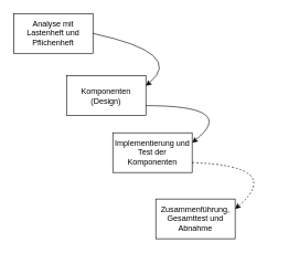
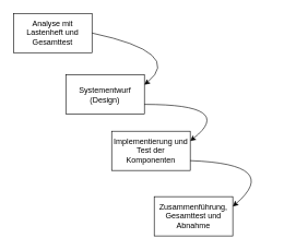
  <mxCell id="0" />
  <mxCell id="1" parent="0" />
- <mxCell id="2" value="Analyse mit Lastenheft und Pflichenheft" style="rounded=0;whiteSpace=wrap;html=1;" parent="1" vertex="1"><mxGeometry x="20" y="20" width="120" height="60" as="geometry" /></mxCell>
- <mxCell id="3" value="&lt;div&gt;Komponenten&lt;/div&gt;&lt;div&gt;(Design)&lt;br&gt;&lt;/div&gt;" style="rounded=0;whiteSpace=wrap;html=1;" parent="1" vertex="1"><mxGeometry x="100" y="114" width="120" height="60" as="geometry" /></mxCell>
+ <mxCell id="2" value="Analyse mit Lastenheft und Gesamttest" style="rounded=0;whiteSpace=wrap;html=1;" parent="1" vertex="1"><mxGeometry x="20" y="20" width="120" height="60" as="geometry" /></mxCell>
+ <mxCell id="3" value="&lt;div&gt;Systementwurf&lt;/div&gt;&lt;div&gt;(Design)&lt;br&gt;&lt;/div&gt;" style="rounded=0;whiteSpace=wrap;html=1;" parent="1" vertex="1"><mxGeometry x="100" y="114" width="120" height="60" as="geometry" /></mxCell>
  <mxCell id="4" value="" style="endArrow=classic;html=1;rounded=0;exitX=1;exitY=0.5;exitDx=0;exitDy=0;entryX=1;entryY=0.25;entryDx=0;entryDy=0;curved=1;" parent="1" source="2" target="3" edge="1"><mxGeometry width="50" height="50" relative="1" as="geometry"><mxPoint x="160" y="410" as="sourcePoint" /><mxPoint x="210" y="360" as="targetPoint" /><Array as="points"><mxPoint x="280" y="80" /></Array></mxGeometry></mxCell>
  <mxCell id="5" value="Implementierung und Test der Komponenten" style="rounded=0;whiteSpace=wrap;html=1;" parent="1" vertex="1"><mxGeometry x="170" y="200" width="120" height="60" as="geometry" /></mxCell>
  <mxCell id="6" value="Zusammenführung, Gesamttest und Abnahme" style="rounded=0;whiteSpace=wrap;html=1;" parent="1" vertex="1"><mxGeometry x="235" y="300" width="120" height="60" as="geometry" /></mxCell>
  <mxCell id="7" value="" style="endArrow=classic;html=1;rounded=0;exitX=1;exitY=0.75;exitDx=0;exitDy=0;entryX=1;entryY=0.25;entryDx=0;entryDy=0;curved=1;" parent="1" source="3" target="5" edge="1"><mxGeometry width="50" height="50" relative="1" as="geometry"><mxPoint x="250" y="160" as="sourcePoint" /><mxPoint x="310" y="229" as="targetPoint" /><Array as="points"><mxPoint x="360" y="159" /></Array></mxGeometry></mxCell>
- <mxCell id="8" value="" style="endArrow=classic;html=1;rounded=0;exitX=1;exitY=0.75;exitDx=0;exitDy=0;entryX=1;entryY=0.25;entryDx=0;entryDy=0;curved=1;dashed=1;" parent="1" source="5" target="6" edge="1"><mxGeometry width="50" height="50" relative="1" as="geometry"><mxPoint x="350" y="240" as="sourcePoint" /><mxPoint x="410" y="309" as="targetPoint" /><Array as="points"><mxPoint x="430" y="250" /></Array></mxGeometry></mxCell>
+ <mxCell id="8" value="" style="endArrow=classic;html=1;rounded=0;exitX=1;exitY=0.75;exitDx=0;exitDy=0;entryX=1;entryY=0.25;entryDx=0;entryDy=0;curved=1;" parent="1" source="5" target="6" edge="1"><mxGeometry width="50" height="50" relative="1" as="geometry"><mxPoint x="350" y="240" as="sourcePoint" /><mxPoint x="410" y="309" as="targetPoint" /><Array as="points"><mxPoint x="430" y="250" /></Array></mxGeometry></mxCell>
